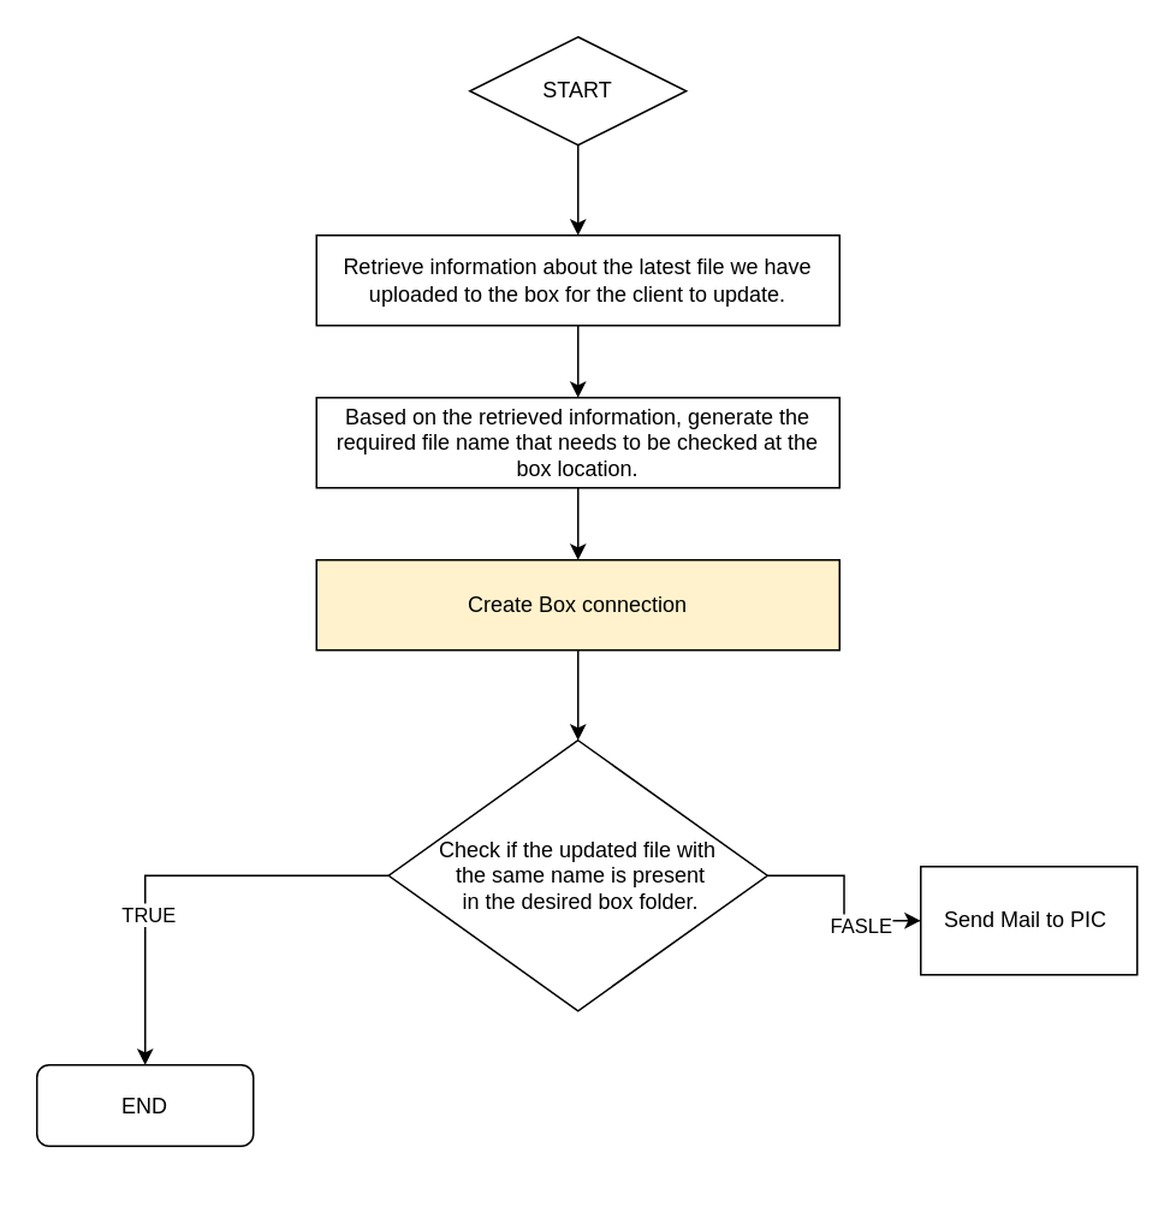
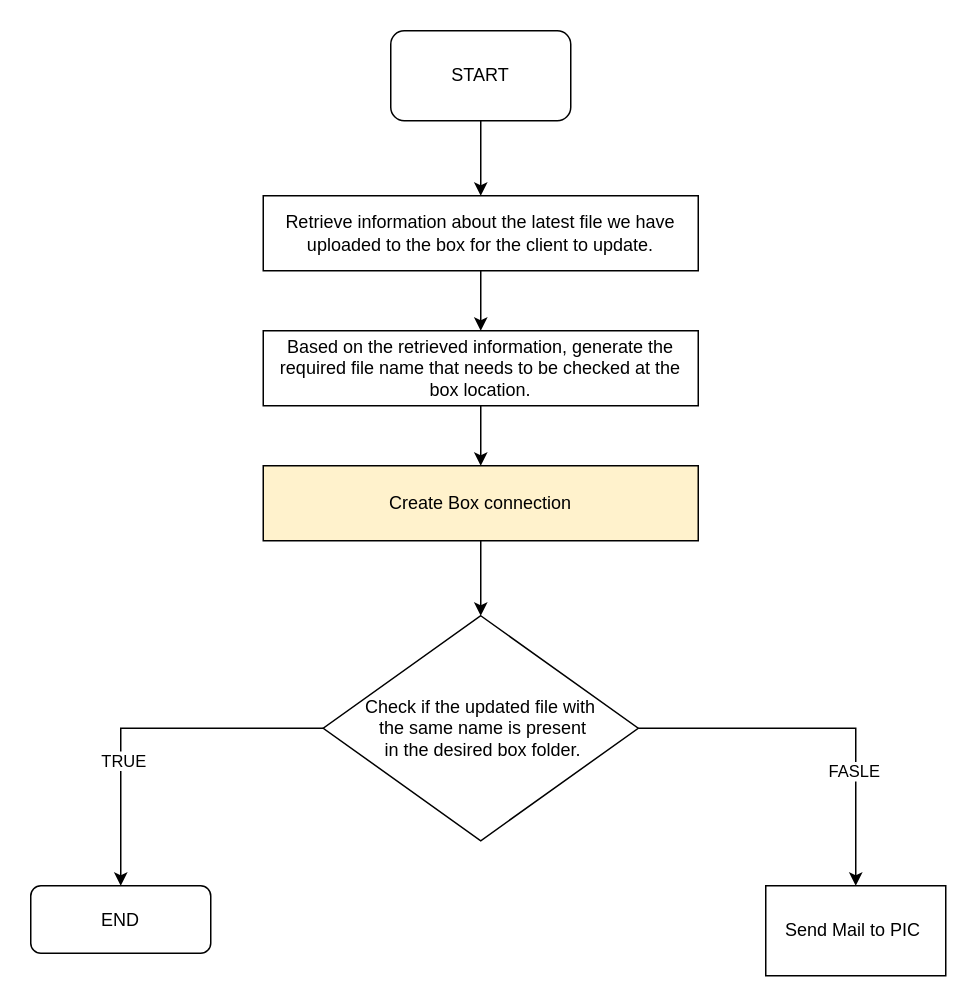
  <mxCell id="0" />
  <mxCell id="1" parent="0" />
  <mxCell id="2" style="edgeStyle=orthogonalEdgeStyle;rounded=0;orthogonalLoop=1;jettySize=auto;html=1;exitX=0.5;exitY=1;exitDx=0;exitDy=0;entryX=0.5;entryY=0;entryDx=0;entryDy=0;" edge="1" parent="1" source="3" target="5"><mxGeometry relative="1" as="geometry" /></mxCell>
- <mxCell id="3" value="START" style="rhombus;whiteSpace=wrap;html=1;" vertex="1" parent="1"><mxGeometry x="260" y="20" width="120" height="60" as="geometry" /></mxCell>
+ <mxCell id="3" value="START" style="rounded=1;whiteSpace=wrap;html=1;" vertex="1" parent="1"><mxGeometry x="260" y="20" width="120" height="60" as="geometry" /></mxCell>
  <mxCell id="4" value="" style="edgeStyle=orthogonalEdgeStyle;rounded=0;orthogonalLoop=1;jettySize=auto;html=1;" edge="1" parent="1" source="5" target="7"><mxGeometry relative="1" as="geometry" /></mxCell>
  <mxCell id="5" value="Retrieve information about the latest file we have uploaded to the box for the client to update." style="rounded=0;whiteSpace=wrap;html=1;" vertex="1" parent="1"><mxGeometry x="175" y="130" width="290" height="50" as="geometry" /></mxCell>
  <mxCell id="6" value="" style="edgeStyle=orthogonalEdgeStyle;rounded=0;orthogonalLoop=1;jettySize=auto;html=1;" edge="1" parent="1" source="7" target="9"><mxGeometry relative="1" as="geometry" /></mxCell>
  <mxCell id="7" value="Based on the retrieved information, generate the required file name that needs to be checked at the box location." style="rounded=0;whiteSpace=wrap;html=1;" vertex="1" parent="1"><mxGeometry x="175" y="220" width="290" height="50" as="geometry" /></mxCell>
  <mxCell id="8" value="" style="edgeStyle=orthogonalEdgeStyle;rounded=0;orthogonalLoop=1;jettySize=auto;html=1;" edge="1" parent="1" source="9" target="14"><mxGeometry relative="1" as="geometry" /></mxCell>
  <mxCell id="9" value="Create Box connection" style="rounded=0;whiteSpace=wrap;html=1;fillColor=#fff2cc;" vertex="1" parent="1"><mxGeometry x="175" y="310" width="290" height="50" as="geometry" /></mxCell>
  <mxCell id="10" style="edgeStyle=orthogonalEdgeStyle;rounded=0;orthogonalLoop=1;jettySize=auto;html=1;exitX=0;exitY=0.5;exitDx=0;exitDy=0;entryX=0.5;entryY=0;entryDx=0;entryDy=0;" edge="1" parent="1" source="14" target="15"><mxGeometry relative="1" as="geometry" /></mxCell>
  <mxCell id="11" value="TRUE" style="edgeLabel;html=1;align=center;verticalAlign=middle;resizable=0;points=[];" vertex="1" connectable="0" parent="10"><mxGeometry x="0.298" y="1" relative="1" as="geometry"><mxPoint as="offset" /></mxGeometry></mxCell>
  <mxCell id="12" style="edgeStyle=orthogonalEdgeStyle;rounded=0;orthogonalLoop=1;jettySize=auto;html=1;exitX=1;exitY=0.5;exitDx=0;exitDy=0;" edge="1" parent="1" source="14" target="16"><mxGeometry relative="1" as="geometry" /></mxCell>
  <mxCell id="13" value="FASLE" style="edgeLabel;html=1;align=center;verticalAlign=middle;resizable=0;points=[];" vertex="1" connectable="0" parent="12"><mxGeometry x="0.382" y="-2" relative="1" as="geometry"><mxPoint as="offset" /></mxGeometry></mxCell>
  <mxCell id="14" value="Check if the updated file with&lt;div&gt;&amp;nbsp;the same name is present&lt;/div&gt;&lt;div&gt;&amp;nbsp;in the desired box folder.&lt;br&gt;&lt;/div&gt;" style="rhombus;whiteSpace=wrap;html=1;" vertex="1" parent="1"><mxGeometry x="215" y="410" width="210" height="150" as="geometry" /></mxCell>
  <mxCell id="15" value="END" style="rounded=1;whiteSpace=wrap;html=1;" vertex="1" parent="1"><mxGeometry x="20" y="590" width="120" height="45" as="geometry" /></mxCell>
- <mxCell id="16" value="Send Mail to PIC&amp;nbsp;" style="rounded=0;whiteSpace=wrap;html=1;" vertex="1" parent="1"><mxGeometry x="510" y="480" width="120" height="60" as="geometry" /></mxCell>
+ <mxCell id="16" value="Send Mail to PIC&amp;nbsp;" style="rounded=0;whiteSpace=wrap;html=1;" vertex="1" parent="1"><mxGeometry x="510" y="590" width="120" height="60" as="geometry" /></mxCell>
